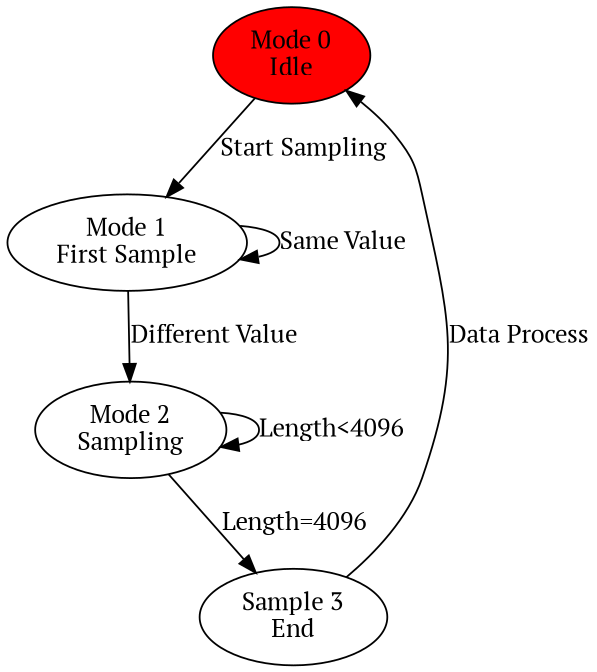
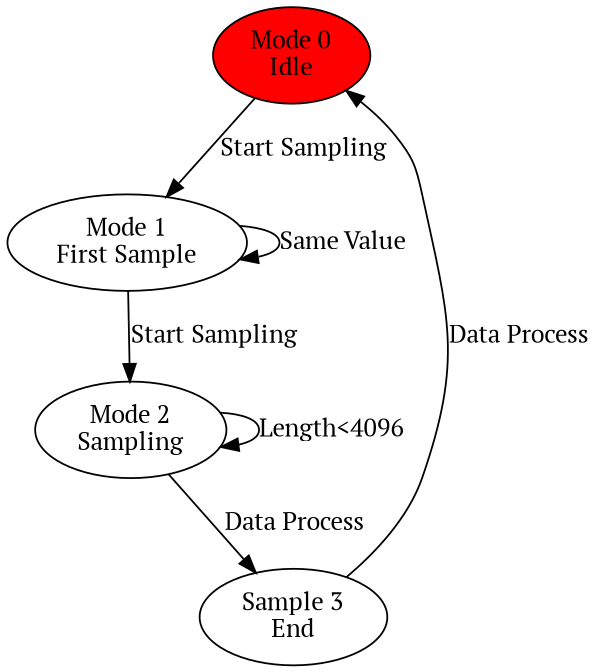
  digraph {
    fontname="PT Serif"
    node [fillcolor=white fontname="PT Serif" shape=ellipse style=filled]
    edge [fontname="PT Serif"]
    n1 [fillcolor=red label="Mode 0\nIdle"]
    n2 [label="Mode 1\nFirst Sample"]
    n3 [label="Mode 2\nSampling"]
    n4 [label="Sample 3\nEnd"]
    n1 -> n2 [label="Start Sampling"]
    n2 -> n2 [label="Same Value"]
-   n2 -> n3 [label="Different Value"]
+   n2 -> n3 [label="Start Sampling"]
    n3 -> n3 [label="Length<4096"]
-   n3 -> n4 [label="Length=4096"]
+   n3 -> n4 [label="Data Process"]
    n4 -> n1 [label="Data Process"]
  }
